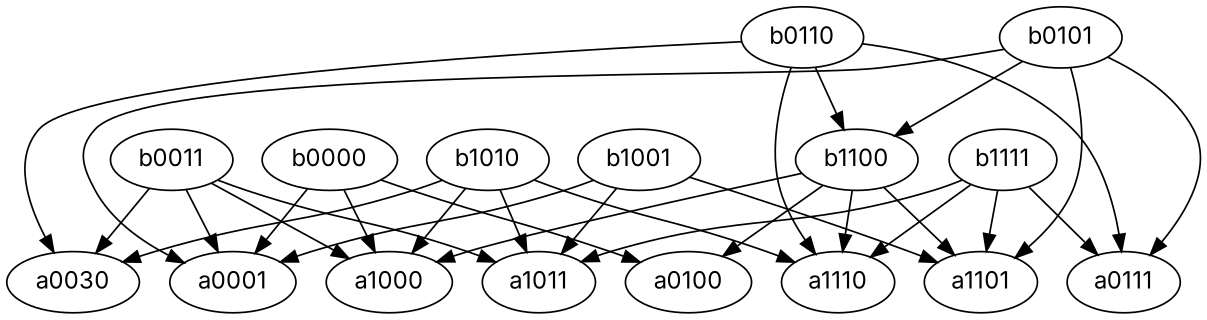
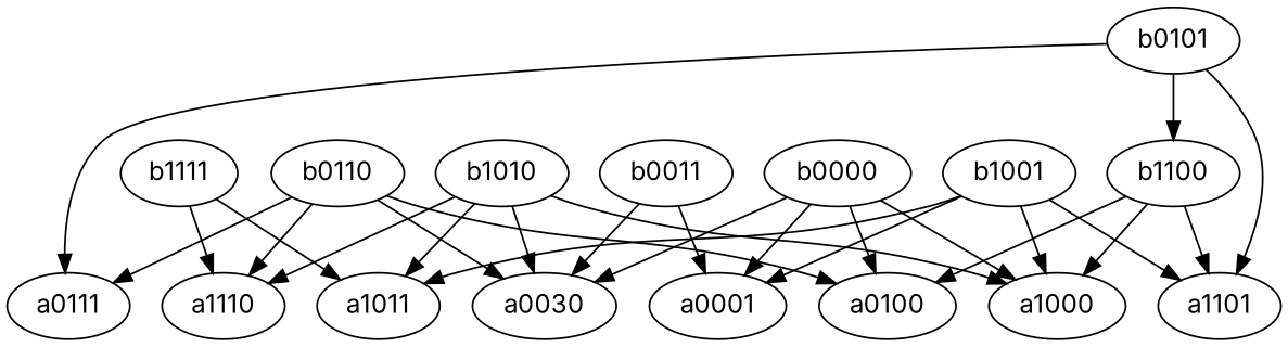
  digraph {
    fontname=Inter
    node [fontname=Inter]
    edge [fontname=Inter]
    n1 [label=a0030]
    b0011
    a0001
    a1011
    b1010
    a1110
    a1000
    b0110
    a0111
    a0100
    b1001
    a1101
    b0101
    b1100
    b1111
    b0000
    b0011 -> n1
    b0011 -> a0001
-   b0011 -> a1011
    b1010 -> n1
    b1010 -> a1011
    b1010 -> a1110
    b1010 -> a1000
    b0110 -> n1
    b0110 -> a1110
    b0110 -> a0111
-   b0110 -> b1100
+   b0110 -> a0100
    b1001 -> a0001
    b1001 -> a1011
-   b0011 -> a1000
+   b1001 -> a1000
    b1001 -> a1101
-   b0101 -> a0001
    b0101 -> a0111
    b0101 -> a1101
    b0101 -> b1100
-   b1100 -> a1110
    b1100 -> a1000
    b1100 -> a0100
    b1100 -> a1101
    b1111 -> a1011
    b1111 -> a1110
-   b1111 -> a0111
-   b1111 -> a1101
+   b0000 -> n1
    b0000 -> a0001
    b0000 -> a1000
    b0000 -> a0100
  }
